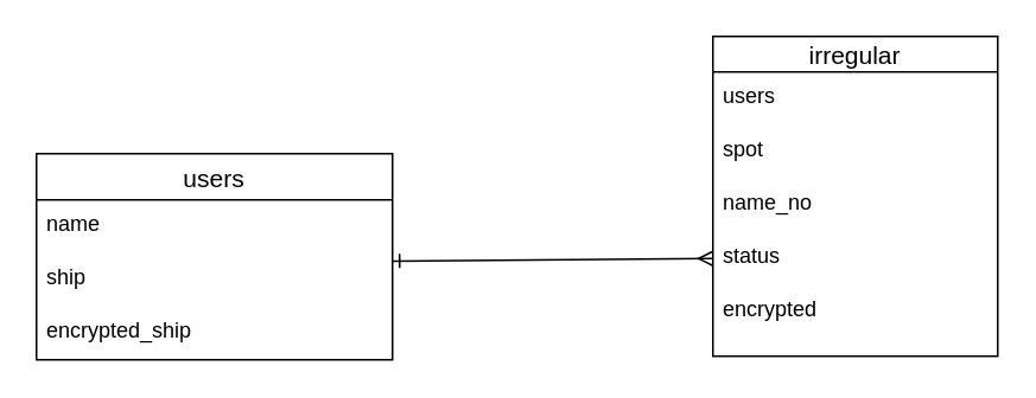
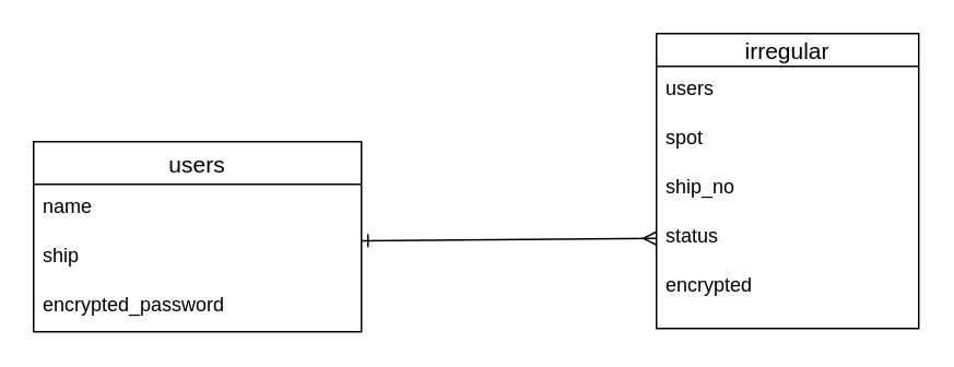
  <mxCell id="0" />
  <mxCell id="1" parent="0" />
  <mxCell id="2" value="users" style="swimlane;fontStyle=0;childLayout=stackLayout;horizontal=1;startSize=26;horizontalStack=0;resizeParent=1;resizeParentMax=0;resizeLast=0;collapsible=1;marginBottom=0;align=center;fontSize=14;" vertex="1" parent="1"><mxGeometry x="20" y="86" width="200" height="116" as="geometry"><mxRectangle x="20" y="20" width="50" height="26" as="alternateBounds" /></mxGeometry></mxCell>
  <mxCell id="3" value="name" style="text;strokeColor=none;fillColor=none;spacingLeft=4;spacingRight=4;overflow=hidden;rotatable=0;points=[[0,0.5],[1,0.5]];portConstraint=eastwest;fontSize=12;" vertex="1" parent="2"><mxGeometry y="26" width="200" height="30" as="geometry" /></mxCell>
  <mxCell id="4" value="ship" style="text;strokeColor=none;fillColor=none;spacingLeft=4;spacingRight=4;overflow=hidden;rotatable=0;points=[[0,0.5],[1,0.5]];portConstraint=eastwest;fontSize=12;" vertex="1" parent="2"><mxGeometry y="56" width="200" height="30" as="geometry" /></mxCell>
- <mxCell id="5" value="encrypted_ship" style="text;strokeColor=none;fillColor=none;spacingLeft=4;spacingRight=4;overflow=hidden;rotatable=0;points=[[0,0.5],[1,0.5]];portConstraint=eastwest;fontSize=12;" vertex="1" parent="2"><mxGeometry y="86" width="200" height="30" as="geometry" /></mxCell>
+ <mxCell id="5" value="encrypted_password" style="text;strokeColor=none;fillColor=none;spacingLeft=4;spacingRight=4;overflow=hidden;rotatable=0;points=[[0,0.5],[1,0.5]];portConstraint=eastwest;fontSize=12;" vertex="1" parent="2"><mxGeometry y="86" width="200" height="30" as="geometry" /></mxCell>
  <mxCell id="6" value="irregular" style="swimlane;fontStyle=0;childLayout=stackLayout;horizontal=1;startSize=20;horizontalStack=0;resizeParent=1;resizeParentMax=0;resizeLast=0;collapsible=1;marginBottom=0;align=center;fontSize=14;" vertex="1" parent="1"><mxGeometry x="400" y="20" width="160" height="180" as="geometry"><mxRectangle x="20" y="20" width="50" height="26" as="alternateBounds" /></mxGeometry></mxCell>
  <mxCell id="7" value="users" style="text;strokeColor=none;fillColor=none;spacingLeft=4;spacingRight=4;overflow=hidden;rotatable=0;points=[[0,0.5],[1,0.5]];portConstraint=eastwest;fontSize=12;" vertex="1" parent="6"><mxGeometry y="20" width="160" height="30" as="geometry" /></mxCell>
  <mxCell id="8" value="spot" style="text;strokeColor=none;fillColor=none;spacingLeft=4;spacingRight=4;overflow=hidden;rotatable=0;points=[[0,0.5],[1,0.5]];portConstraint=eastwest;fontSize=12;" vertex="1" parent="6"><mxGeometry y="50" width="160" height="30" as="geometry" /></mxCell>
- <mxCell id="9" value="name_no" style="text;strokeColor=none;fillColor=none;spacingLeft=4;spacingRight=4;overflow=hidden;rotatable=0;points=[[0,0.5],[1,0.5]];portConstraint=eastwest;fontSize=12;" vertex="1" parent="6"><mxGeometry y="80" width="160" height="30" as="geometry" /></mxCell>
+ <mxCell id="9" value="ship_no" style="text;strokeColor=none;fillColor=none;spacingLeft=4;spacingRight=4;overflow=hidden;rotatable=0;points=[[0,0.5],[1,0.5]];portConstraint=eastwest;fontSize=12;" vertex="1" parent="6"><mxGeometry y="80" width="160" height="30" as="geometry" /></mxCell>
  <mxCell id="10" value="status" style="text;strokeColor=none;fillColor=none;spacingLeft=4;spacingRight=4;overflow=hidden;rotatable=0;points=[[0,0.5],[1,0.5]];portConstraint=eastwest;fontSize=12;" vertex="1" parent="6"><mxGeometry y="110" width="160" height="30" as="geometry" /></mxCell>
  <mxCell id="11" value="encrypted&#10;" style="text;strokeColor=none;fillColor=none;spacingLeft=4;spacingRight=4;overflow=hidden;rotatable=0;points=[[0,0.5],[1,0.5]];portConstraint=eastwest;fontSize=12;" vertex="1" parent="6"><mxGeometry y="140" width="160" height="40" as="geometry" /></mxCell>
  <mxCell id="12" style="edgeStyle=none;html=1;endArrow=ERmany;endFill=0;startArrow=ERone;startFill=0;exitX=1.004;exitY=0.148;exitDx=0;exitDy=0;exitPerimeter=0;entryX=0;entryY=0.5;entryDx=0;entryDy=0;" edge="1" parent="1" target="10"><mxGeometry relative="1" as="geometry"><mxPoint x="220" y="146.44" as="sourcePoint" /><mxPoint x="369.08" y="146" as="targetPoint" /></mxGeometry></mxCell>
